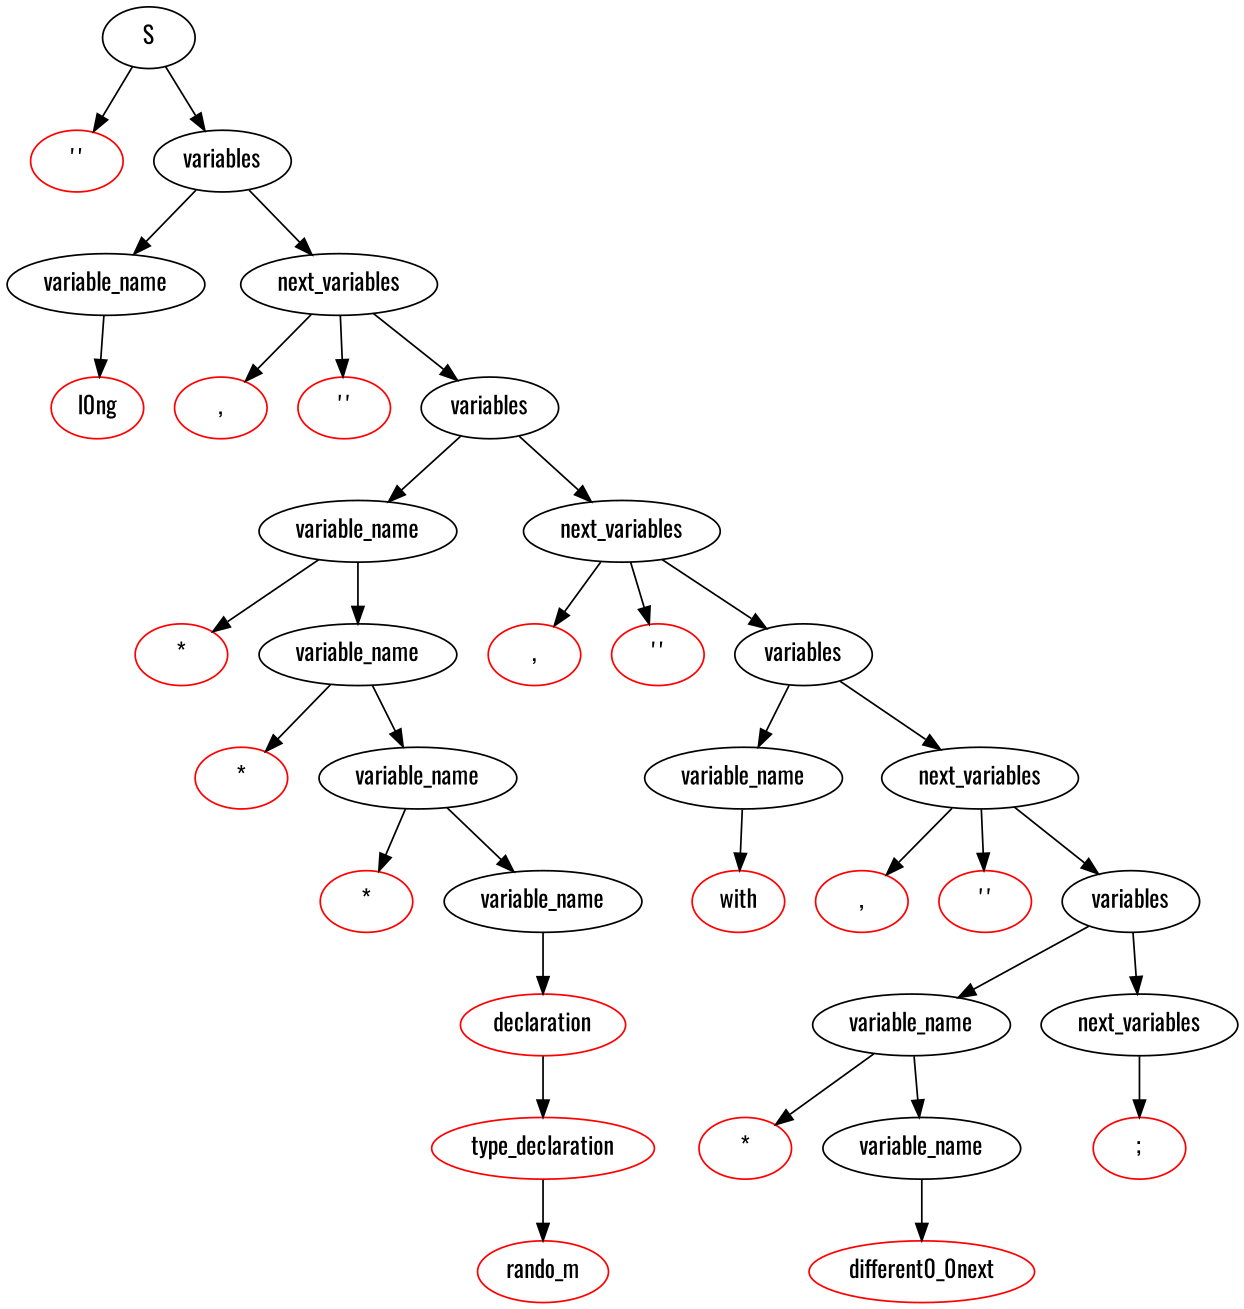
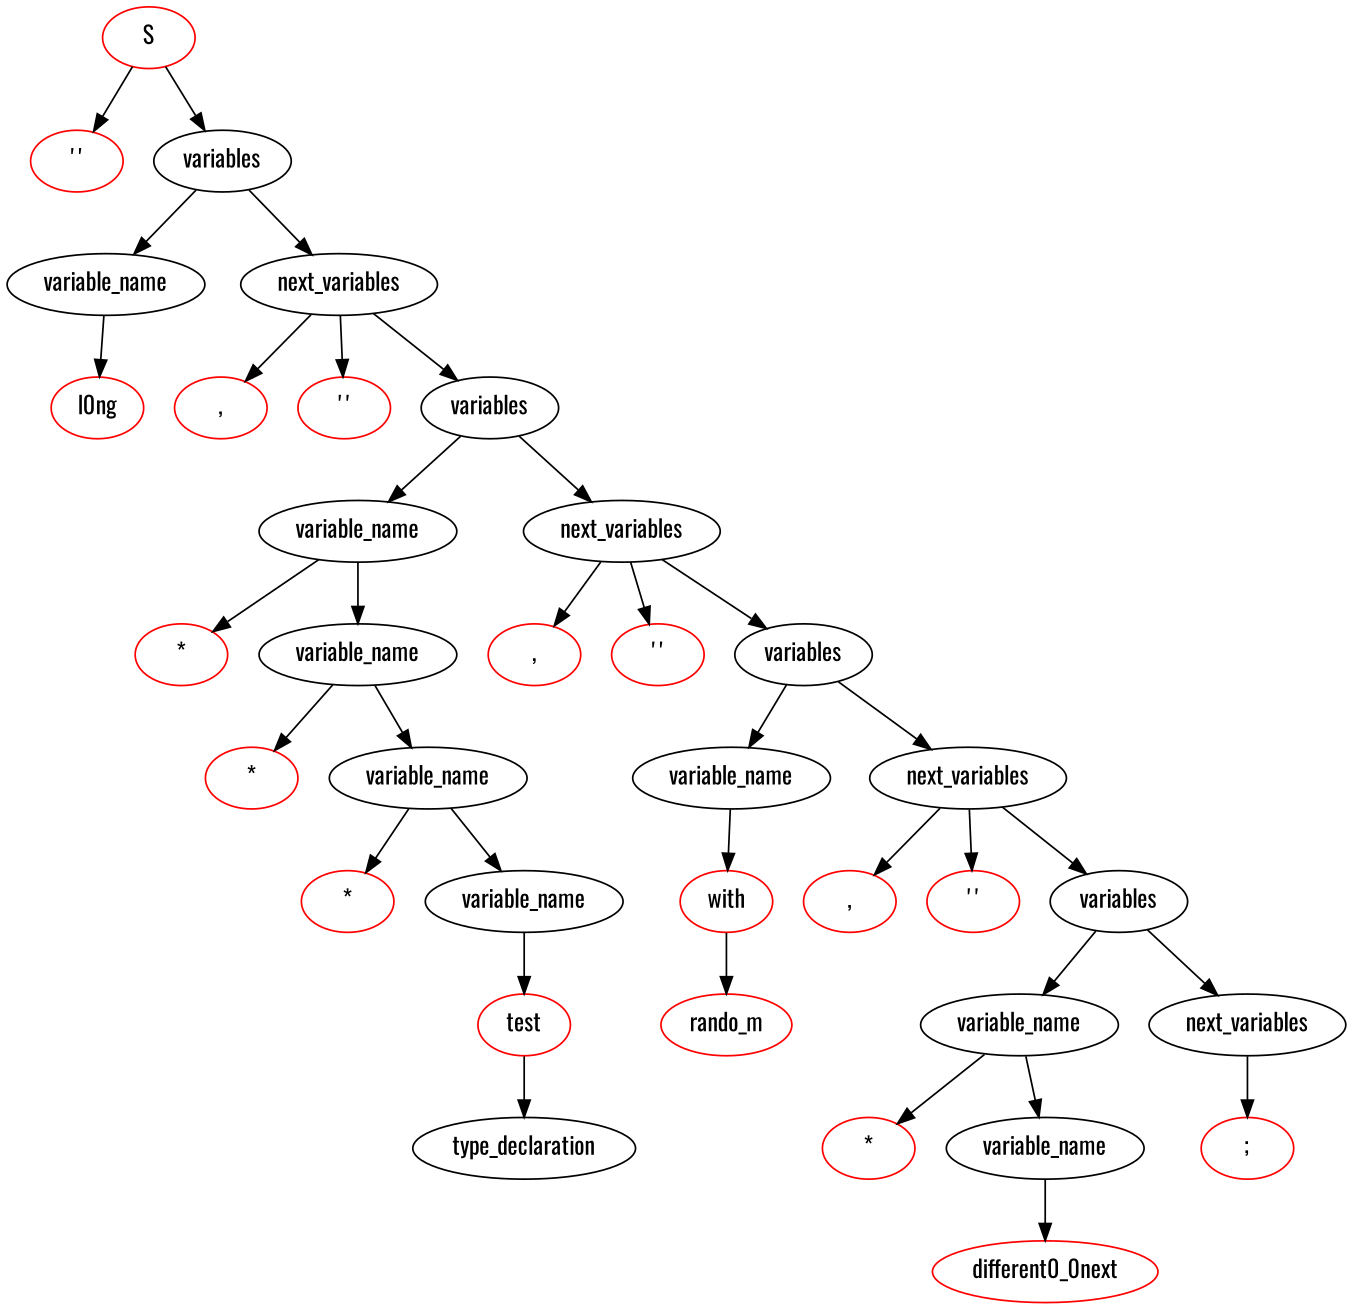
  digraph {
    fontname=Oswald
    node [fontname=Oswald]
    edge [fontname=Oswald]
-   n1 [label=S]
+   n1 [label=S color=red]
    n2 [color=red label="' '"]
    n3 [label=variables]
-   n4 [label=type_declaration color=red]
+   n4 [label=type_declaration]
    n5 [color=red label=rando_m]
    n6 [label=variable_name]
    n7 [label=next_variables]
    n8 [color=red label=l0ng]
    n9 [color=red label=","]
    n10 [color=red label="' '"]
    n11 [label=variables]
    n12 [label=variable_name]
    n13 [label=next_variables]
    n14 [color=red label="*"]
    n15 [label=variable_name]
    n16 [color=red label=","]
    n17 [color=red label="' '"]
    n18 [label=variables]
    n19 [color=red label="*"]
    n20 [label=variable_name]
    n21 [color=red label="*"]
    n22 [label=variable_name]
-   n23 [color=red label=declaration]
+   n23 [color=red label=test]
    n24 [label=variable_name]
    n25 [label=next_variables]
    n26 [color=red label=with]
    n27 [color=red label=","]
    n28 [color=red label="' '"]
    n29 [label=variables]
    n30 [label=variable_name]
    n31 [label=next_variables]
    n32 [color=red label="*"]
    n33 [label=variable_name]
    n34 [color=red label=";"]
    n35 [color=red label=different0_0next]
    n1 -> n2
    n1 -> n3
    n3 -> n6
    n3 -> n7
-   n4 -> n5
+   n26 -> n5
    n6 -> n8
    n7 -> n9
    n7 -> n10
    n7 -> n11
    n11 -> n12
    n11 -> n13
    n12 -> n14
    n12 -> n15
    n13 -> n16
    n13 -> n17
    n13 -> n18
    n15 -> n19
    n15 -> n20
    n18 -> n24
    n18 -> n25
    n20 -> n21
    n20 -> n22
    n22 -> n23
    n23 -> n4
    n24 -> n26
    n25 -> n27
    n25 -> n28
    n25 -> n29
    n29 -> n30
    n29 -> n31
    n30 -> n32
    n30 -> n33
    n31 -> n34
    n33 -> n35
  }
